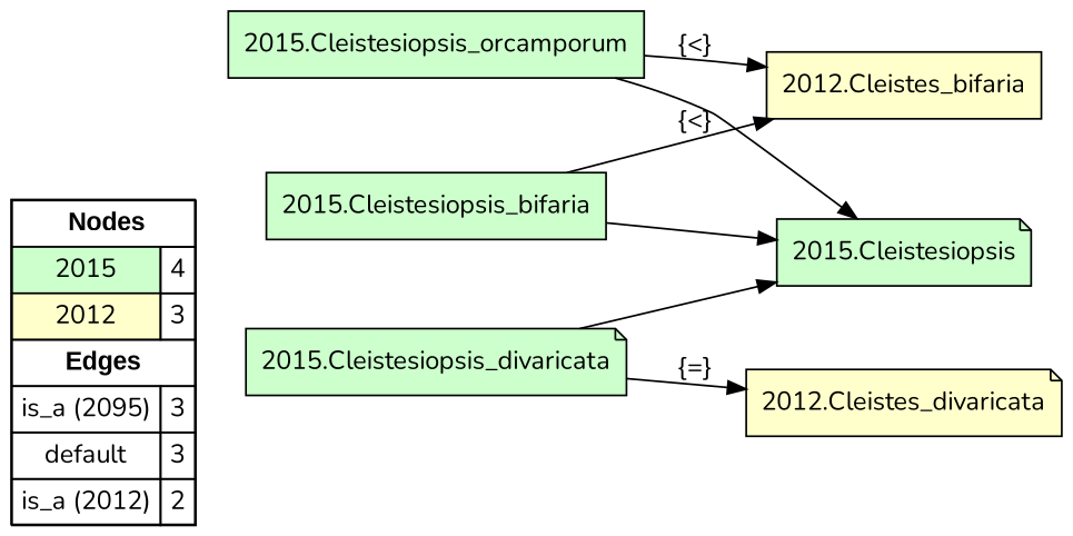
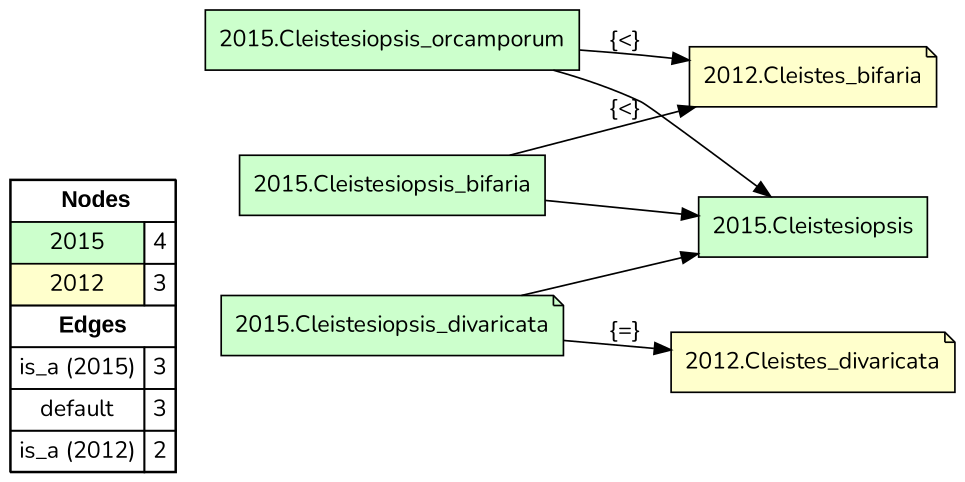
  digraph {
    fontname=Nunito
    rankdir=LR
    node [fillcolor="#CCFFCC" fontname=Nunito shape=box style=filled]
    edge [color="#000000" constraint=true dir=forward fontname=Nunito penwidth=1 style=solid]
-   n1 [fillcolor=white label=<   <TABLE BORDER="0" CELLBORDER="1" CELLSPACING="0" CELLPADDING="4">  <TR> <TD COLSPAN="2"><font face="Arial Black"> Nodes</font></TD> </TR>  <TR>   <TD bgcolor="#CCFFCC" fontname="helvetica">2015</TD>   <TD>4</TD>   </TR>  <TR>   <TD bgcolor="#FFFFCC" fontname="helvetica">2012</TD>   <TD>3</TD>   </TR>  <TR> <TD COLSPAN="2"><font face = "Arial Black"> Edges </font></TD> </TR>  <TR>   <TD><font color ="#000000">is_a (2095)</font></TD><TD>3</TD> </TR> <TR>   <TD><font color ="#000000">default</font></TD><TD>3</TD> </TR> <TR>   <TD><font color ="#000000">is_a (2012)</font></TD><TD>2</TD> </TR> </TABLE>   > margin=0]
+   n1 [fillcolor=white label=<   <TABLE BORDER="0" CELLBORDER="1" CELLSPACING="0" CELLPADDING="4">  <TR> <TD COLSPAN="2"><font face="Arial Black"> Nodes</font></TD> </TR>  <TR>   <TD bgcolor="#CCFFCC" fontname="helvetica">2015</TD>   <TD>4</TD>   </TR>  <TR>   <TD bgcolor="#FFFFCC" fontname="helvetica">2012</TD>   <TD>3</TD>   </TR>  <TR> <TD COLSPAN="2"><font face = "Arial Black"> Edges </font></TD> </TR>  <TR>   <TD><font color ="#000000">is_a (2015)</font></TD><TD>3</TD> </TR> <TR>   <TD><font color ="#000000">default</font></TD><TD>3</TD> </TR> <TR>   <TD><font color ="#000000">is_a (2012)</font></TD><TD>2</TD> </TR> </TABLE>   > margin=0]
    "2015.Cleistesiopsis_bifaria"
-   "2015.Cleistesiopsis" [shape=note]
-   "2012.Cleistes_bifaria" [fillcolor="#FFFFCC"]
+   "2015.Cleistesiopsis"
+   "2012.Cleistes_bifaria" [fillcolor="#FFFFCC" shape=note]
    "2015.Cleistesiopsis_orcamporum"
    "2015.Cleistesiopsis_divaricata" [shape=note]
    "2012.Cleistes_divaricata" [fillcolor="#FFFFCC" shape=note]
    subgraph sub_1 {
      rank=source
      n1
    }
    "2015.Cleistesiopsis_bifaria" -> "2015.Cleistesiopsis"
    "2015.Cleistesiopsis_bifaria" -> "2012.Cleistes_bifaria" [label="{<}"]
    "2015.Cleistesiopsis_orcamporum" -> "2015.Cleistesiopsis"
    "2015.Cleistesiopsis_orcamporum" -> "2012.Cleistes_bifaria" [label="{<}"]
    "2015.Cleistesiopsis_divaricata" -> "2015.Cleistesiopsis"
    "2015.Cleistesiopsis_divaricata" -> "2012.Cleistes_divaricata" [label="{=}"]
  }
